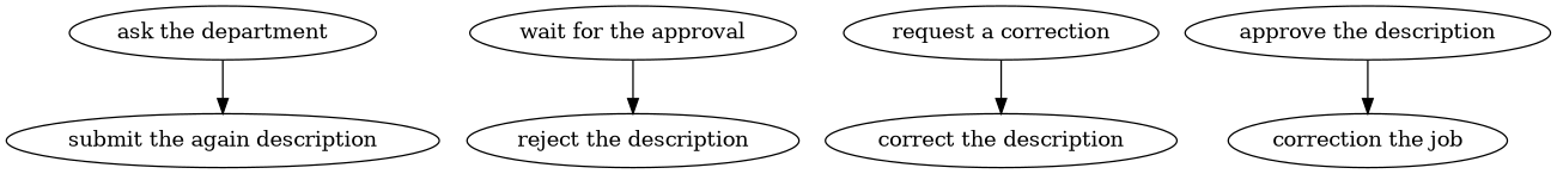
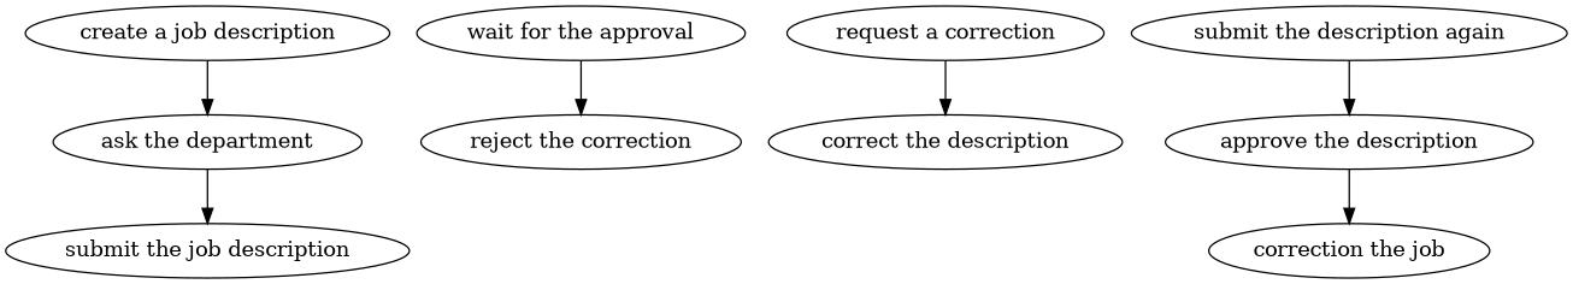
  strict digraph {
    edge [attrs="{'type': 'flow', 'label': 'flow'}"]
+   "create a job description" [attrs="{'type': 'Activity', 'label': 'create a job description'}"]
    "ask the department" [attrs="{'type': 'Activity', 'label': 'ask the department'}"]
-   "submit the job description" [attrs="{'type': 'Activity', 'label': 'submit the job description'}" label="submit the again description"]
+   "submit the job description" [attrs="{'type': 'Activity', 'label': 'submit the job description'}"]
    "wait for the approval" [attrs="{'type': 'Activity', 'label': 'wait for the approval'}"]
-   "reject the description" [attrs="{'type': 'Activity', 'label': 'reject the description'}"]
+   "reject the description" [attrs="{'type': 'Activity', 'label': 'reject the description'}" label="reject the correction"]
    "request a correction" [attrs="{'type': 'Activity', 'label': 'request a correction'}"]
    "correct the description" [attrs="{'type': 'Activity', 'label': 'correct the description'}"]
+   "submit the description again" [attrs="{'type': 'Activity', 'label': 'submit the description again'}"]
    "approve the description" [attrs="{'type': 'Activity', 'label': 'approve the description'}"]
    n10 [attrs="{'type': 'Activity', 'label': 'post the job'}" label="correction the job"]
+   "create a job description" -> "ask the department"
    "ask the department" -> "submit the job description"
    "wait for the approval" -> "reject the description"
    "request a correction" -> "correct the description"
+   "submit the description again" -> "approve the description"
    "approve the description" -> n10
  }
